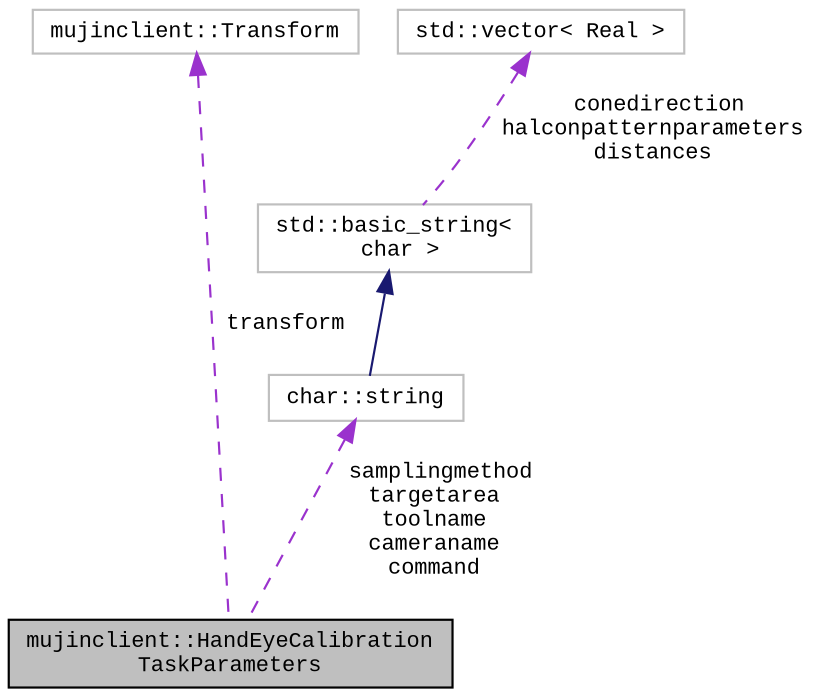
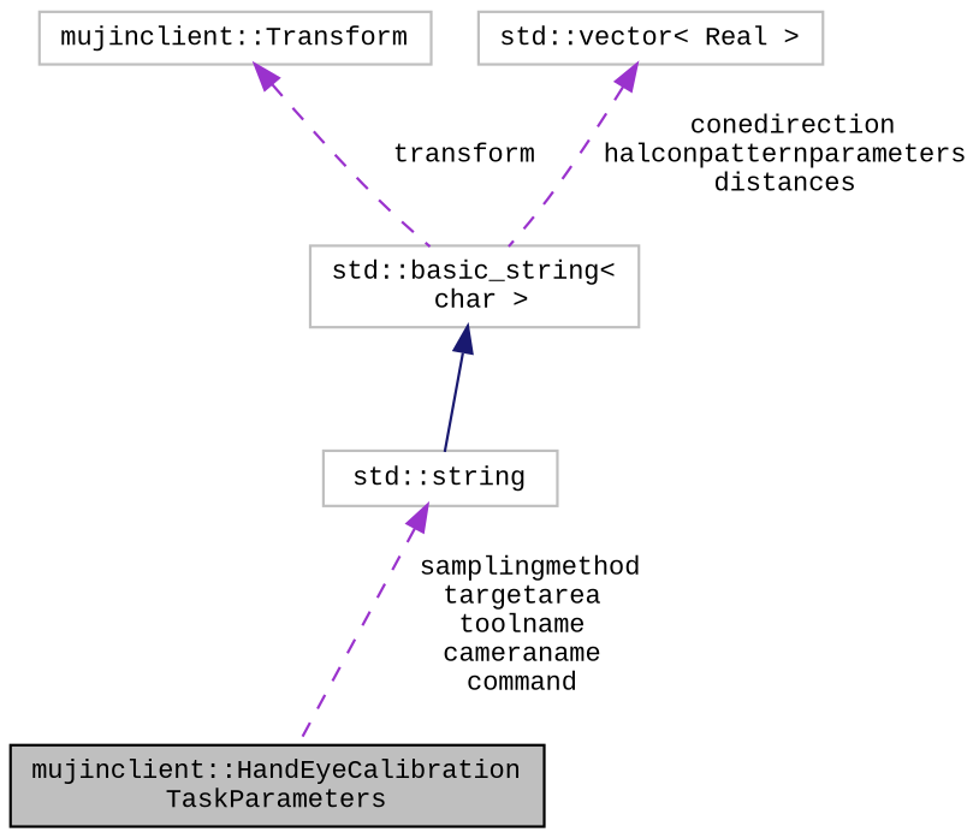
  digraph {
    fontname="Liberation Mono"
    node [color=grey75 fontname="Liberation Mono" fontsize=10 shape=record]
    edge [color=darkorchid3 dir=back fontname="Liberation Mono" fontsize=10 labelfontname=Helvetica labelfontsize=10 style=dashed]
    n1 [color=black fillcolor=grey75 fontcolor=black height=0.2 label="mujinclient::HandEyeCalibration\lTaskParameters" style=filled width=0.4]
    n2 [height=0.2 label="mujinclient::Transform" width=0.4]
    n3 [height=0.2 label="std::vector\< Real \>" width=0.4]
    n4 [height=0.2 label="std::basic_string\<\l char \>" width=0.4]
-   n5 [height=0.2 label="char::string" width=0.4]
-   n2 -> n1 [label=" transform"]
+   n5 [height=0.2 label="std::string" width=0.4]
+   n2 -> n4 [label=" transform"]
    n3 -> n4 [label=" conedirection\nhalconpatternparameters\ndistances"]
    n4 -> n5 [color=midnightblue style=solid]
    n5 -> n1 [label=" samplingmethod\ntargetarea\ntoolname\ncameraname\ncommand"]
  }
